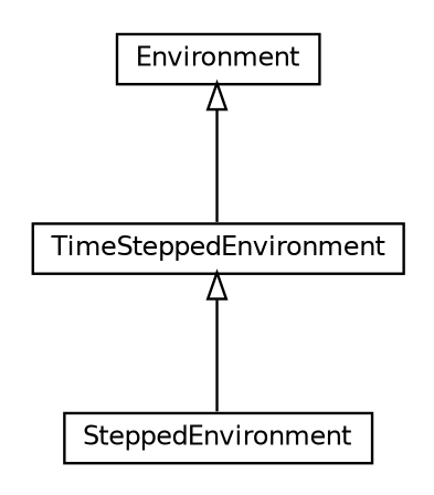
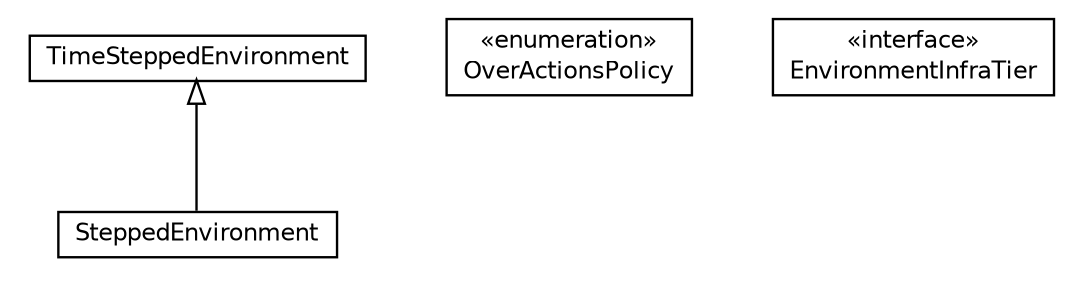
  digraph {
    nodesep=0.25
    ranksep=0.5
    node [fontcolor=black fontname=Helvetica fontsize=10.0 shape=plaintext]
    edge [arrowtail=empty dir=back fontname=Helvetica fontsize=10 headport=p labelfontname=Helvetica labelfontsize=10 tailport=p]
    n1 [label=<<table title="jason.environment.TimeSteppedEnvironment" border="0" cellborder="1" cellspacing="0" cellpadding="2" port="p" href="./TimeSteppedEnvironment.html"> 		<tr><td><table border="0" cellspacing="0" cellpadding="1"> <tr><td align="center" balign="center"> TimeSteppedEnvironment </td></tr> 		</table></td></tr> 		</table>>]
    n2 [label=<<table title="jason.environment.SteppedEnvironment" border="0" cellborder="1" cellspacing="0" cellpadding="2" port="p" href="./SteppedEnvironment.html"> 		<tr><td><table border="0" cellspacing="0" cellpadding="1"> <tr><td align="center" balign="center"> SteppedEnvironment </td></tr> 		</table></td></tr> 		</table>>]
-   n5 [label=<<table title="jason.environment.Environment" border="0" cellborder="1" cellspacing="0" cellpadding="2" port="p" href="./Environment.html"> 		<tr><td><table border="0" cellspacing="0" cellpadding="1"> <tr><td align="center" balign="center"> Environment </td></tr> 		</table></td></tr> 		</table>>]
+   n3 [label=<<table title="jason.environment.TimeSteppedEnvironment.OverActionsPolicy" border="0" cellborder="1" cellspacing="0" cellpadding="2" port="p" href="./TimeSteppedEnvironment.OverActionsPolicy.html"> 		<tr><td><table border="0" cellspacing="0" cellpadding="1"> <tr><td align="center" balign="center"> &#171;enumeration&#187; </td></tr> <tr><td align="center" balign="center"> OverActionsPolicy </td></tr> 		</table></td></tr> 		</table>>]
+   n4 [label=<<table title="jason.environment.EnvironmentInfraTier" border="0" cellborder="1" cellspacing="0" cellpadding="2" port="p" href="./EnvironmentInfraTier.html"> 		<tr><td><table border="0" cellspacing="0" cellpadding="1"> <tr><td align="center" balign="center"> &#171;interface&#187; </td></tr> <tr><td align="center" balign="center"> EnvironmentInfraTier </td></tr> 		</table></td></tr> 		</table>>]
    n1 -> n2
-   n5 -> n1
  }
